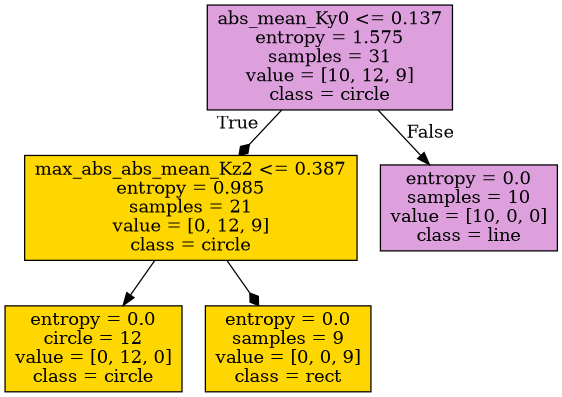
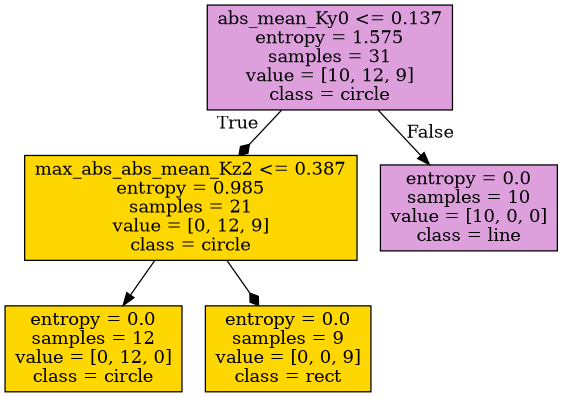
  digraph {
    node [shape=box style=filled fillcolor=gold]
    edge [arrowhead=diamond]
    n1 [label="abs_mean_Ky0 <= 0.137\nentropy = 1.575\nsamples = 31\nvalue = [10, 12, 9]\nclass = circle" fillcolor=plum]
    n2 [label="max_abs_abs_mean_Kz2 <= 0.387\nentropy = 0.985\nsamples = 21\nvalue = [0, 12, 9]\nclass = circle"]
    n3 [label="entropy = 0.0\nsamples = 10\nvalue = [10, 0, 0]\nclass = line" fillcolor=plum]
-   n4 [label="entropy = 0.0\ncircle = 12\nvalue = [0, 12, 0]\nclass = circle"]
+   n4 [label="entropy = 0.0\nsamples = 12\nvalue = [0, 12, 0]\nclass = circle"]
    n5 [label="entropy = 0.0\nsamples = 9\nvalue = [0, 0, 9]\nclass = rect"]
    n1 -> n2 [headlabel=True labelangle=45 labeldistance=2.5]
    n1 -> n3 [headlabel=False labelangle=-45 labeldistance=2.5 arrowhead=normal]
    n2 -> n4 [arrowhead=normal]
    n2 -> n5
  }
